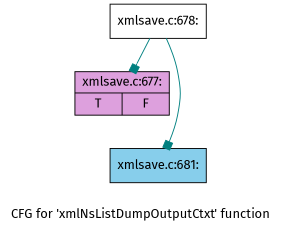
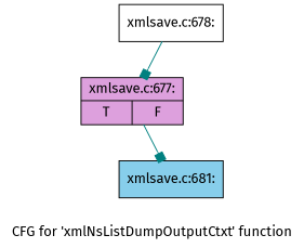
  digraph {
    fontname="Fira Sans"
    label="CFG for 'xmlNsListDumpOutputCtxt' function"
    node [fontname="Fira Sans" shape=record style=filled]
    edge [arrowhead=box color=teal fontname="Fira Sans"]
    n1 [fillcolor=plum label="{xmlsave.c:677:|{<s0>T|<s1>F}}"]
    n2 [fillcolor=skyblue label="{xmlsave.c:681:}"]
    n3 [fillcolor=white label="{xmlsave.c:678:}"]
-   n3 -> n2
+   n1 -> n2
    n3 -> n1
  }
